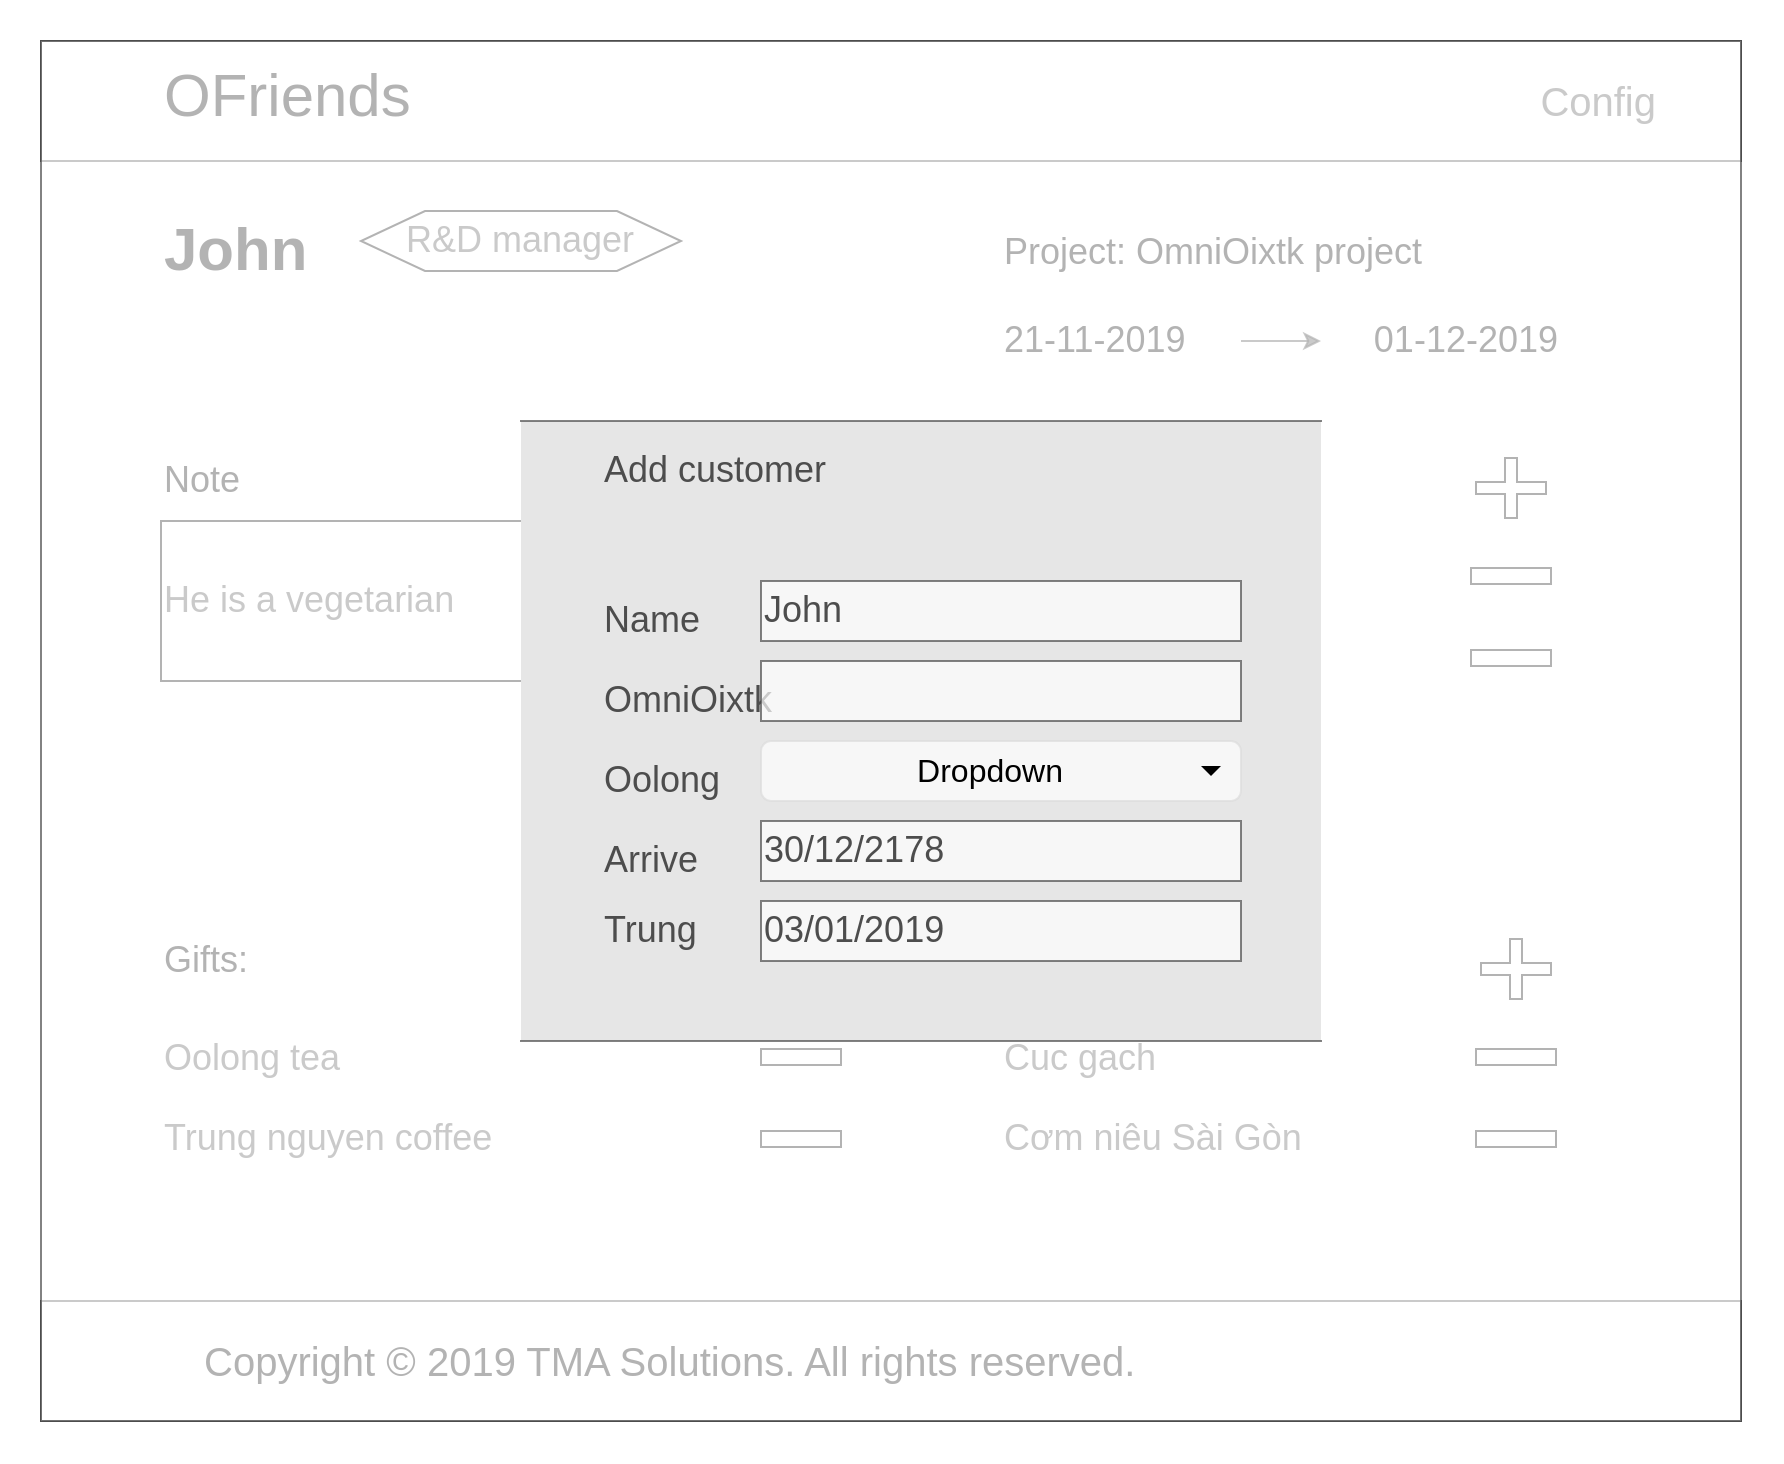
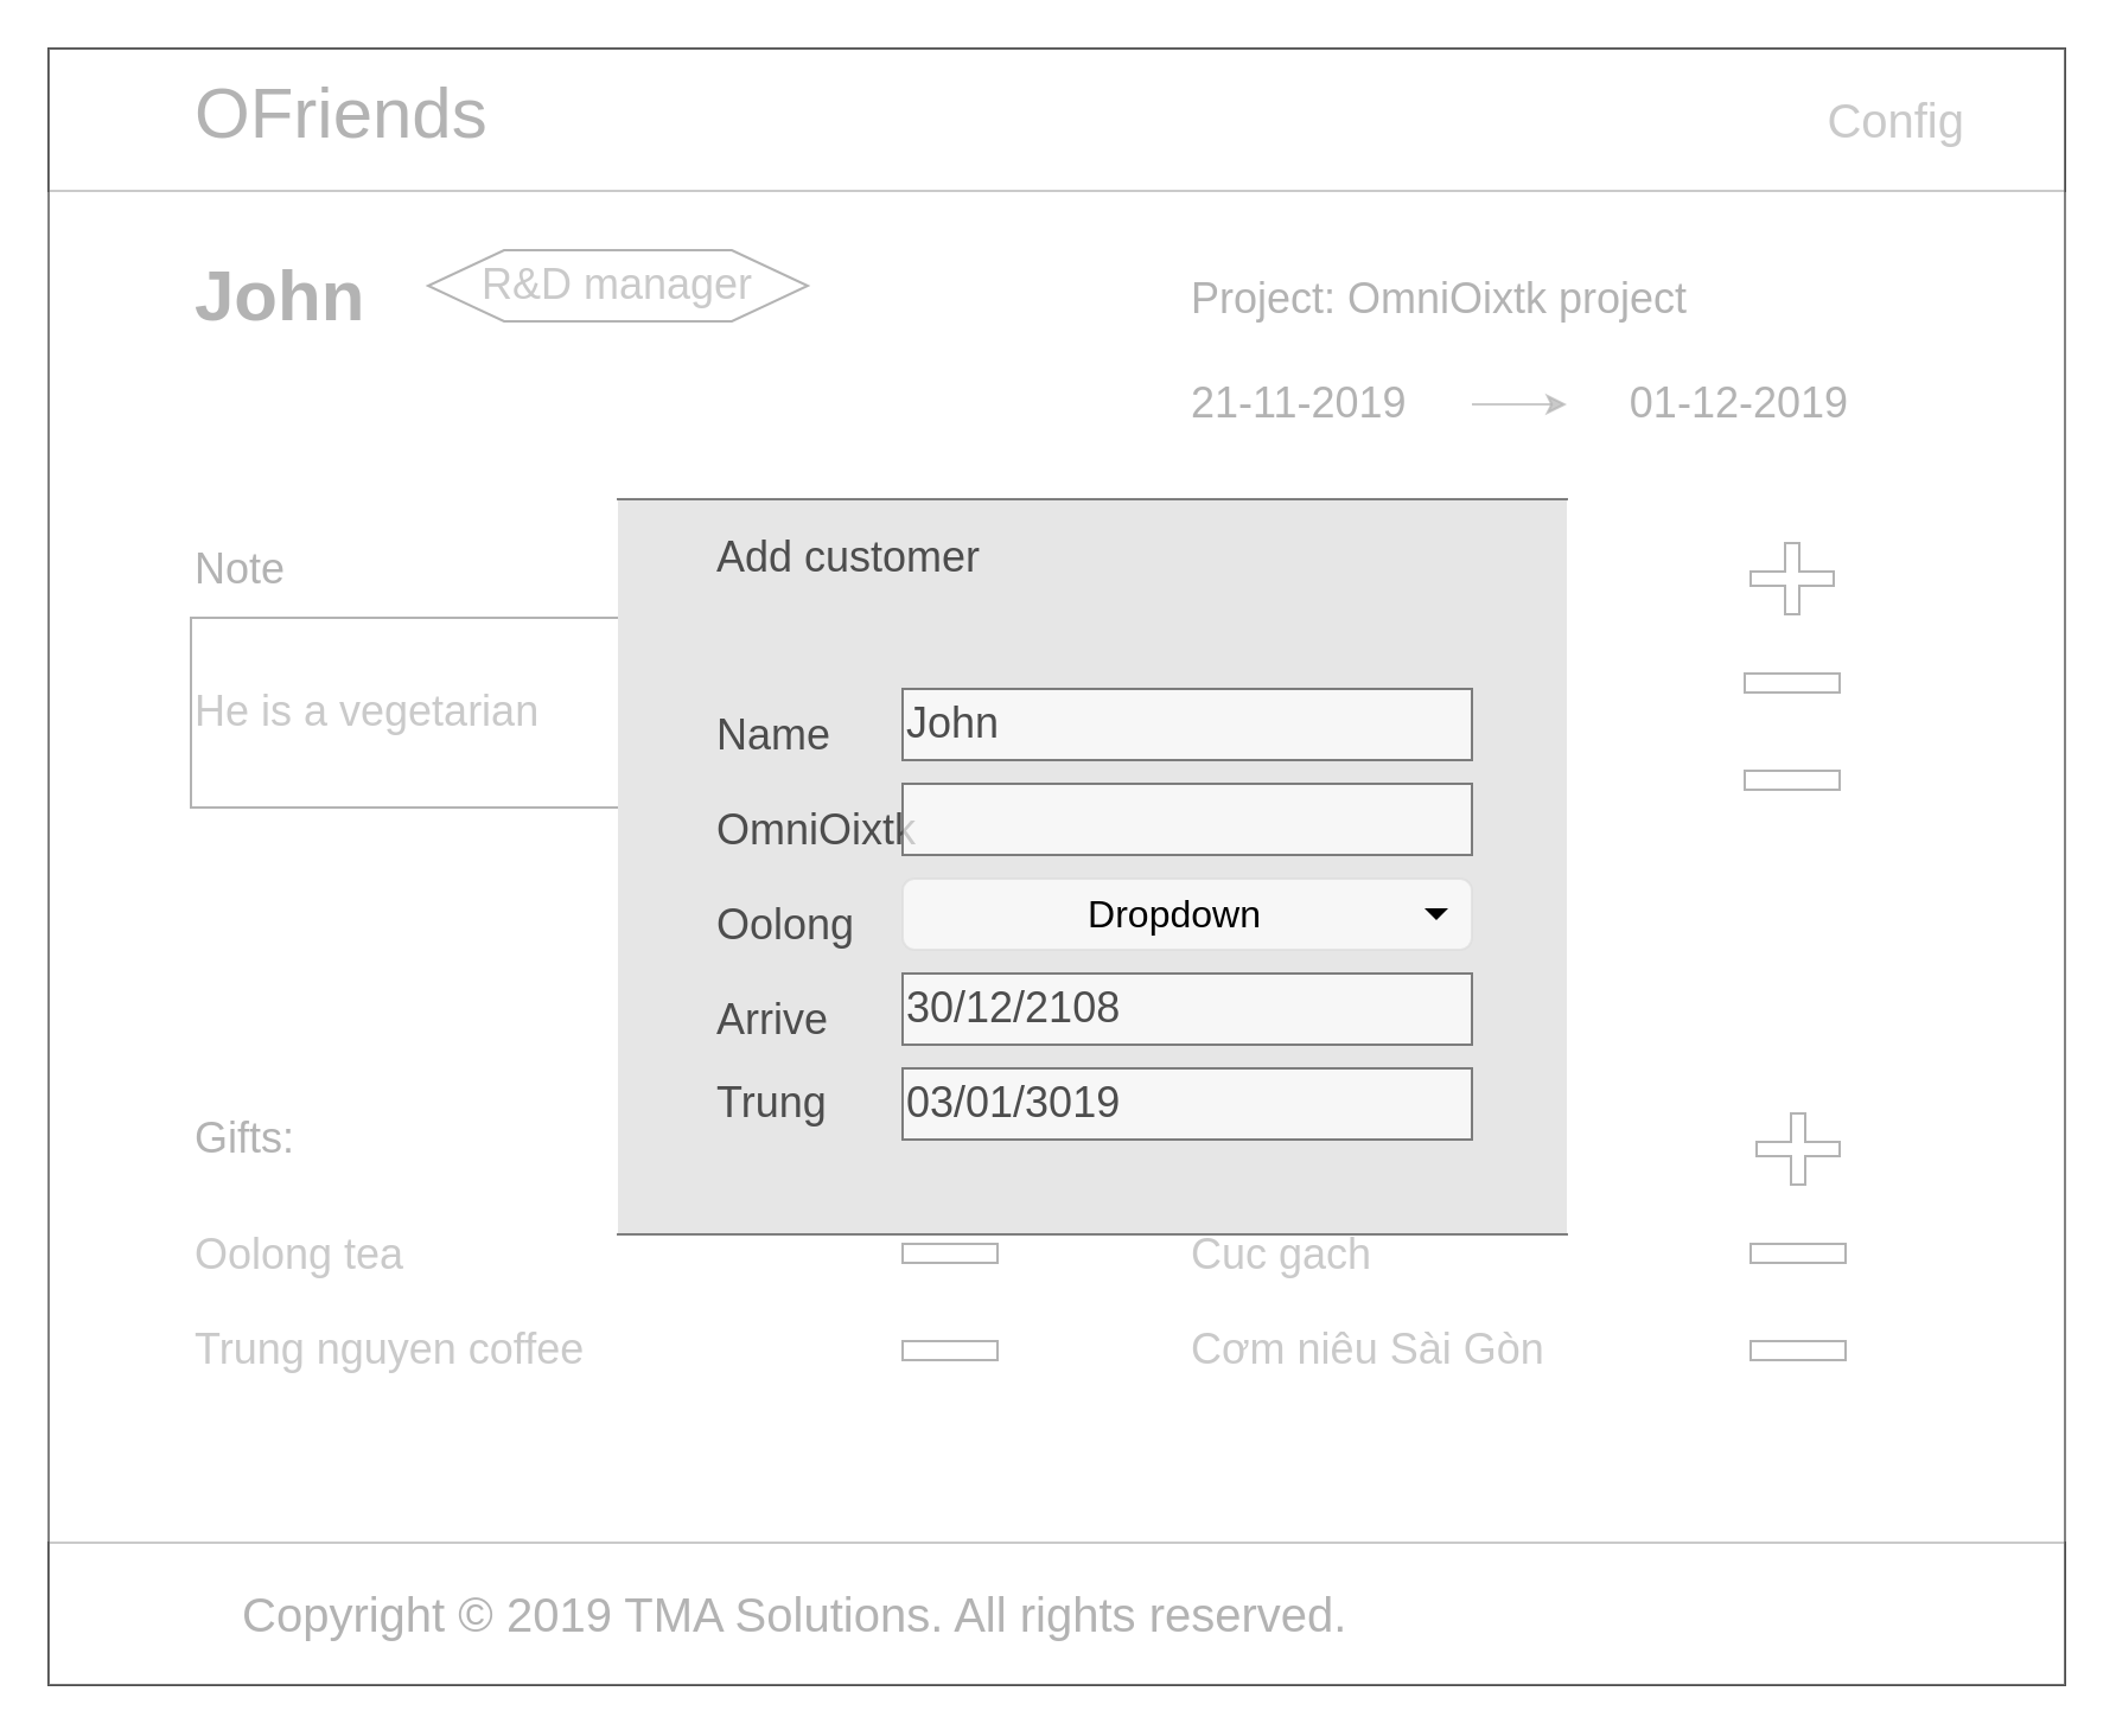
  <mxCell id="0" />
  <mxCell id="1" parent="0" />
  <mxCell id="2" value="" style="rounded=0;whiteSpace=wrap;html=1;shadow=0;strokeColor=#4D4D4D;fillColor=none;fontSize=16;fontColor=#4D4D4D;align=left;container=1;" vertex="1" parent="1"><mxGeometry width="850" height="60" as="geometry" x="20" y="20" /></mxCell>
  <mxCell id="3" value="Config" style="text;html=1;strokeColor=none;fillColor=none;align=right;verticalAlign=middle;whiteSpace=wrap;rounded=0;shadow=0;fontSize=20;fontColor=#4D4D4D;" vertex="1" parent="2"><mxGeometry x="730" y="20" width="80" height="20" as="geometry" /></mxCell>
  <mxCell id="4" value="" style="rounded=0;whiteSpace=wrap;html=1;shadow=0;strokeColor=#4D4D4D;fillColor=none;fontSize=16;fontColor=#4D4D4D;align=left;container=1;" vertex="1" parent="1"><mxGeometry y="650" width="850" height="60" as="geometry" x="20" /></mxCell>
  <mxCell id="5" value="Copyright © 2019 TMA Solutions. All rights reserved." style="text;html=1;strokeColor=none;fillColor=none;align=left;verticalAlign=middle;whiteSpace=wrap;rounded=0;labelBorderColor=none;fontSize=20;flipH=0;" vertex="1" parent="4"><mxGeometry x="80" y="10" width="480" height="40" as="geometry" /></mxCell>
  <mxCell id="6" value="&lt;font style=&quot;font-size: 30px;&quot;&gt;OFriends&lt;/font&gt;" style="text;html=1;strokeColor=none;fillColor=none;align=left;verticalAlign=top;whiteSpace=wrap;rounded=0;labelBorderColor=none;fontSize=30;flipH=0;" vertex="1" parent="1"><mxGeometry x="79.964" y="23" width="160.783" height="40" as="geometry" /></mxCell>
  <mxCell id="7" value="&lt;font style=&quot;font-size: 30px&quot;&gt;John&lt;/font&gt;" style="text;html=1;strokeColor=none;fillColor=none;align=left;verticalAlign=top;whiteSpace=wrap;rounded=0;labelBorderColor=none;fontSize=30;flipH=0;fontStyle=1" vertex="1" parent="1"><mxGeometry x="79.964" y="100" width="160.783" height="40" as="geometry" /></mxCell>
  <mxCell id="8" value="&lt;font style=&quot;font-size: 18px&quot;&gt;21-11-2019&lt;/font&gt;" style="text;html=1;strokeColor=none;fillColor=none;align=left;verticalAlign=middle;whiteSpace=wrap;rounded=0;labelBorderColor=none;fontSize=18;flipH=0;" vertex="1" parent="1"><mxGeometry x="500" y="160" width="120" height="20" as="geometry" /></mxCell>
  <mxCell id="9" value="&lt;font style=&quot;font-size: 18px&quot;&gt;01-12-2019&lt;/font&gt;" style="text;html=1;strokeColor=none;fillColor=none;align=right;verticalAlign=middle;rounded=0;labelBorderColor=none;fontSize=18;flipH=0;" vertex="1" parent="1"><mxGeometry x="660" y="160" width="120" height="20" as="geometry" /></mxCell>
  <mxCell id="10" value="" style="endArrow=classic;html=1;fontSize=18;fontColor=#4D4D4D;opacity=70;entryX=0;entryY=0.5;entryDx=0;entryDy=0;exitX=1;exitY=0.5;exitDx=0;exitDy=0;" edge="1" parent="1" source="8" target="9"><mxGeometry width="50" height="50" relative="1" as="geometry"><mxPoint x="620" y="200" as="sourcePoint" /><mxPoint x="670" y="150" as="targetPoint" /></mxGeometry></mxCell>
  <mxCell id="11" value="&lt;font style=&quot;font-size: 18px&quot;&gt;Project: OmniOixtk project&lt;/font&gt;" style="text;html=1;strokeColor=none;fillColor=none;align=left;verticalAlign=bottom;whiteSpace=wrap;rounded=0;labelBorderColor=none;fontSize=18;flipH=0;fontStyle=0" vertex="1" parent="1"><mxGeometry x="500" y="100" width="220" height="40" as="geometry" /></mxCell>
  <mxCell id="12" value="&lt;font style=&quot;font-size: 18px&quot;&gt;Gifts:&lt;/font&gt;" style="text;html=1;strokeColor=none;fillColor=none;align=left;verticalAlign=bottom;whiteSpace=wrap;rounded=0;labelBorderColor=none;fontSize=18;flipH=0;fontStyle=0" vertex="1" parent="1"><mxGeometry x="80" y="464" width="50" height="30" as="geometry" /></mxCell>
  <mxCell id="13" value="Oolong tea" style="text;html=1;strokeColor=none;fillColor=none;align=left;verticalAlign=middle;whiteSpace=wrap;rounded=0;shadow=0;fontSize=18;fontColor=#4D4D4D;" vertex="1" parent="1"><mxGeometry x="80" y="519" width="100" height="20" as="geometry" /></mxCell>
  <mxCell id="14" value="" style="shape=cross;whiteSpace=wrap;html=1;rounded=0;shadow=0;fillColor=none;gradientColor=none;fontSize=18;fontColor=#4D4D4D;align=right;" vertex="1" parent="1"><mxGeometry x="382.5" y="469" width="35" height="30" as="geometry" /></mxCell>
  <mxCell id="15" value="" style="rounded=0;whiteSpace=wrap;html=1;shadow=0;fillColor=none;gradientColor=none;fontSize=18;fontColor=#4D4D4D;align=right;" vertex="1" parent="1"><mxGeometry x="380" y="524" width="40" height="8" as="geometry" /></mxCell>
  <mxCell id="16" value="Trung nguyen coffee" style="text;html=1;strokeColor=none;fillColor=none;align=left;verticalAlign=middle;whiteSpace=wrap;rounded=0;shadow=0;fontSize=18;fontColor=#4D4D4D;" vertex="1" parent="1"><mxGeometry x="80" y="559" width="220" height="20" as="geometry" /></mxCell>
  <mxCell id="17" value="" style="rounded=0;whiteSpace=wrap;html=1;shadow=0;fillColor=none;gradientColor=none;fontSize=18;fontColor=#4D4D4D;align=right;" vertex="1" parent="1"><mxGeometry x="380" y="565" width="40" height="8" as="geometry" /></mxCell>
  <mxCell id="18" value="&lt;font style=&quot;font-size: 18px&quot;&gt;Restaurant&lt;/font&gt;" style="text;html=1;strokeColor=none;fillColor=none;align=left;verticalAlign=bottom;whiteSpace=wrap;rounded=0;labelBorderColor=none;fontSize=18;flipH=0;fontStyle=0" vertex="1" parent="1"><mxGeometry x="500" y="464.5" width="100" height="30" as="geometry" /></mxCell>
  <mxCell id="19" value="Cuc gach" style="text;html=1;strokeColor=none;fillColor=none;align=left;verticalAlign=middle;whiteSpace=wrap;rounded=0;shadow=0;fontSize=18;fontColor=#4D4D4D;" vertex="1" parent="1"><mxGeometry x="500" y="519" width="100" height="20" as="geometry" /></mxCell>
  <mxCell id="20" value="" style="shape=cross;whiteSpace=wrap;html=1;rounded=0;shadow=0;fillColor=none;gradientColor=none;fontSize=18;fontColor=#4D4D4D;align=right;" vertex="1" parent="1"><mxGeometry x="740" y="469" width="35" height="30" as="geometry" /></mxCell>
  <mxCell id="21" value="" style="rounded=0;whiteSpace=wrap;html=1;shadow=0;fillColor=none;gradientColor=none;fontSize=18;fontColor=#4D4D4D;align=right;" vertex="1" parent="1"><mxGeometry x="737.5" y="524" width="40" height="8" as="geometry" /></mxCell>
  <mxCell id="22" value="Cơm niêu Sài Gòn" style="text;html=1;strokeColor=none;fillColor=none;align=left;verticalAlign=middle;whiteSpace=wrap;rounded=0;shadow=0;fontSize=18;fontColor=#4D4D4D;" vertex="1" parent="1"><mxGeometry x="500" y="559" width="220" height="20" as="geometry" /></mxCell>
  <mxCell id="23" value="" style="rounded=0;whiteSpace=wrap;html=1;shadow=0;fillColor=none;gradientColor=none;fontSize=18;fontColor=#4D4D4D;align=right;" vertex="1" parent="1"><mxGeometry x="737.5" y="565" width="40" height="8" as="geometry" /></mxCell>
  <mxCell id="24" value="&lt;font style=&quot;font-size: 18px&quot;&gt;Place visited&lt;/font&gt;" style="text;html=1;strokeColor=none;fillColor=none;align=left;verticalAlign=bottom;whiteSpace=wrap;rounded=0;labelBorderColor=none;fontSize=18;flipH=0;fontStyle=0" vertex="1" parent="1"><mxGeometry x="497.5" y="224" width="110" height="30" as="geometry" /></mxCell>
  <mxCell id="25" value="Vung Tau" style="text;html=1;strokeColor=none;fillColor=none;align=left;verticalAlign=middle;whiteSpace=wrap;rounded=0;shadow=0;fontSize=18;fontColor=#4D4D4D;" vertex="1" parent="1"><mxGeometry x="497.5" y="278.5" width="100" height="20" as="geometry" /></mxCell>
  <mxCell id="26" value="" style="shape=cross;whiteSpace=wrap;html=1;rounded=0;shadow=0;fillColor=none;gradientColor=none;fontSize=18;fontColor=#4D4D4D;align=right;" vertex="1" parent="1"><mxGeometry x="737.5" y="228.5" width="35" height="30" as="geometry" /></mxCell>
  <mxCell id="27" value="" style="rounded=0;whiteSpace=wrap;html=1;shadow=0;fillColor=none;gradientColor=none;fontSize=18;fontColor=#4D4D4D;align=right;" vertex="1" parent="1"><mxGeometry x="735" y="283.5" width="40" height="8" as="geometry" /></mxCell>
  <mxCell id="28" value="Binh Dinh" style="text;html=1;strokeColor=none;fillColor=none;align=left;verticalAlign=middle;whiteSpace=wrap;rounded=0;shadow=0;fontSize=18;fontColor=#4D4D4D;" vertex="1" parent="1"><mxGeometry x="497.5" y="318.5" width="220" height="20" as="geometry" /></mxCell>
  <mxCell id="29" value="" style="rounded=0;whiteSpace=wrap;html=1;shadow=0;fillColor=none;gradientColor=none;fontSize=18;fontColor=#4D4D4D;align=right;" vertex="1" parent="1"><mxGeometry x="735" y="324.5" width="40" height="8" as="geometry" /></mxCell>
  <mxCell id="30" value="&lt;font style=&quot;font-size: 18px&quot;&gt;Note&lt;/font&gt;" style="text;html=1;strokeColor=none;fillColor=none;align=left;verticalAlign=bottom;whiteSpace=wrap;rounded=0;labelBorderColor=none;fontSize=18;flipH=0;fontStyle=0" vertex="1" parent="1"><mxGeometry x="80" y="224" width="170" height="30" as="geometry" /></mxCell>
  <mxCell id="31" value="He is a vegetarian" style="rounded=0;whiteSpace=wrap;html=1;shadow=0;fillColor=none;gradientColor=none;fontSize=18;fontColor=#4D4D4D;align=left;" vertex="1" parent="1"><mxGeometry x="80" y="260" width="340" height="80" as="geometry" /></mxCell>
  <mxCell id="32" value="R&amp;amp;D manager" style="shape=hexagon;perimeter=hexagonPerimeter2;whiteSpace=wrap;html=1;rounded=0;shadow=0;fillColor=none;gradientColor=none;fontSize=18;fontColor=#4D4D4D;align=center;size=0.2;" vertex="1" parent="1"><mxGeometry x="180" y="105" width="160" height="30" as="geometry" /></mxCell>
  <mxCell id="33" value="" style="rounded=0;whiteSpace=wrap;html=1;shadow=0;fillColor=#ffffff;gradientColor=none;fontSize=18;fontColor=#4D4D4D;align=center;strokeColor=#4D4D4D;opacity=70;" vertex="1" parent="1"><mxGeometry width="850" height="690" as="geometry" x="20" y="20" /></mxCell>
  <mxCell id="34" value="" style="group;fillColor=#E6E6E6;" vertex="1" connectable="0" parent="1"><mxGeometry x="260" y="210" width="400" height="310" as="geometry" /></mxCell>
  <mxCell id="35" value="" style="shape=partialRectangle;whiteSpace=wrap;html=1;left=0;right=0;fillColor=none;rounded=0;shadow=0;strokeColor=#4D4D4D;fontSize=18;fontColor=#4D4D4D;opacity=70;align=center;" vertex="1" parent="34"><mxGeometry width="400" height="310" as="geometry" /></mxCell>
  <mxCell id="36" value="Add customer" style="text;html=1;strokeColor=none;fillColor=none;align=left;verticalAlign=middle;whiteSpace=wrap;rounded=0;shadow=0;fontSize=18;fontColor=#4D4D4D;opacity=70;" vertex="1" parent="34"><mxGeometry x="40" y="15" width="160" height="20" as="geometry" /></mxCell>
  <mxCell id="37" value="Name" style="text;html=1;strokeColor=none;fillColor=none;align=left;verticalAlign=middle;whiteSpace=wrap;rounded=0;shadow=0;fontSize=18;fontColor=#4D4D4D;opacity=70;" vertex="1" parent="34"><mxGeometry x="40" y="90" width="160" height="20" as="geometry" /></mxCell>
  <mxCell id="38" value="John" style="rounded=0;whiteSpace=wrap;html=1;shadow=0;strokeColor=#4D4D4D;fillColor=#ffffff;gradientColor=none;fontSize=18;fontColor=#4D4D4D;opacity=70;align=left;" vertex="1" parent="34"><mxGeometry x="120" y="80" width="240" height="30" as="geometry" /></mxCell>
  <mxCell id="39" value="OmniOixtk" style="text;html=1;strokeColor=none;fillColor=none;align=left;verticalAlign=middle;whiteSpace=wrap;rounded=0;shadow=0;fontSize=18;fontColor=#4D4D4D;opacity=70;" vertex="1" parent="34"><mxGeometry x="40" y="130" width="160" height="20" as="geometry" /></mxCell>
  <mxCell id="40" value="" style="rounded=0;whiteSpace=wrap;html=1;shadow=0;strokeColor=#4D4D4D;fillColor=#ffffff;gradientColor=none;fontSize=18;fontColor=#4D4D4D;opacity=70;align=left;" vertex="1" parent="34"><mxGeometry x="120" y="120" width="240" height="30" as="geometry" /></mxCell>
  <mxCell id="41" value="Oolong" style="text;html=1;strokeColor=none;fillColor=none;align=left;verticalAlign=middle;whiteSpace=wrap;rounded=0;shadow=0;fontSize=18;fontColor=#4D4D4D;opacity=70;" vertex="1" parent="34"><mxGeometry x="40" y="170" width="160" height="20" as="geometry" /></mxCell>
  <mxCell id="42" value="Dropdown" style="html=1;shadow=0;dashed=0;shape=mxgraph.bootstrap.rrect;rSize=5;strokeColor=#dddddd;spacingRight=10;fontSize=16;whiteSpace=wrap;fillColor=#ffffff;align=center;rounded=0;opacity=70;" vertex="1" parent="34"><mxGeometry x="120" y="160" width="240" height="30" as="geometry" /></mxCell>
  <mxCell id="43" value="" style="shape=triangle;direction=south;fillColor=#000000;strokeColor=none;perimeter=none;" vertex="1" parent="42"><mxGeometry x="1" y="0.5" width="10" height="5" relative="1" as="geometry"><mxPoint x="-20" y="-2.5" as="offset" /></mxGeometry></mxCell>
  <mxCell id="44" value="Trung" style="text;html=1;strokeColor=none;fillColor=none;align=left;verticalAlign=middle;whiteSpace=wrap;rounded=0;shadow=0;fontSize=18;fontColor=#4D4D4D;opacity=70;" vertex="1" parent="34"><mxGeometry x="40" y="245" width="160" height="20" as="geometry" /></mxCell>
- <mxCell id="45" value="03/01/2019" style="rounded=0;whiteSpace=wrap;html=1;shadow=0;strokeColor=#4D4D4D;fillColor=#ffffff;gradientColor=none;fontSize=18;fontColor=#4D4D4D;opacity=70;align=left;" vertex="1" parent="34"><mxGeometry x="120" y="240" width="240" height="30" as="geometry" /></mxCell>
+ <mxCell id="45" value="03/01/3019" style="rounded=0;whiteSpace=wrap;html=1;shadow=0;strokeColor=#4D4D4D;fillColor=#ffffff;gradientColor=none;fontSize=18;fontColor=#4D4D4D;opacity=70;align=left;" vertex="1" parent="34"><mxGeometry x="120" y="240" width="240" height="30" as="geometry" /></mxCell>
  <mxCell id="46" value="Arrive" style="text;html=1;strokeColor=none;fillColor=none;align=left;verticalAlign=middle;whiteSpace=wrap;rounded=0;shadow=0;fontSize=18;fontColor=#4D4D4D;opacity=70;" vertex="1" parent="34"><mxGeometry x="40" y="210" width="160" height="20" as="geometry" /></mxCell>
- <mxCell id="47" value="30/12/2178" style="rounded=0;whiteSpace=wrap;html=1;shadow=0;strokeColor=#4D4D4D;fillColor=#ffffff;gradientColor=none;fontSize=18;fontColor=#4D4D4D;opacity=70;align=left;" vertex="1" parent="34"><mxGeometry x="120" y="200" width="240" height="30" as="geometry" /></mxCell>
+ <mxCell id="47" value="30/12/2108" style="rounded=0;whiteSpace=wrap;html=1;shadow=0;strokeColor=#4D4D4D;fillColor=#ffffff;gradientColor=none;fontSize=18;fontColor=#4D4D4D;opacity=70;align=left;" vertex="1" parent="34"><mxGeometry x="120" y="200" width="240" height="30" as="geometry" /></mxCell>
